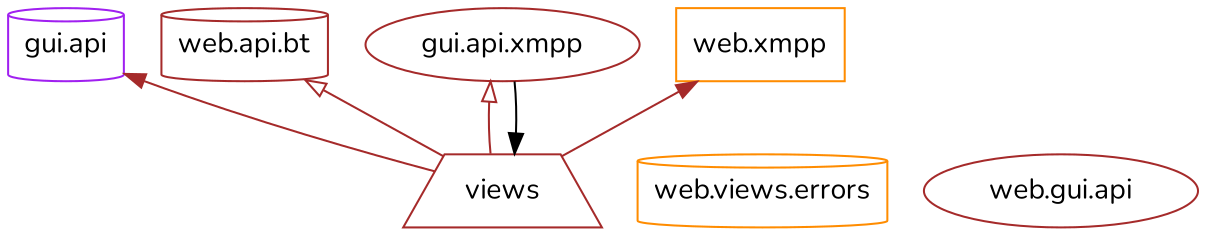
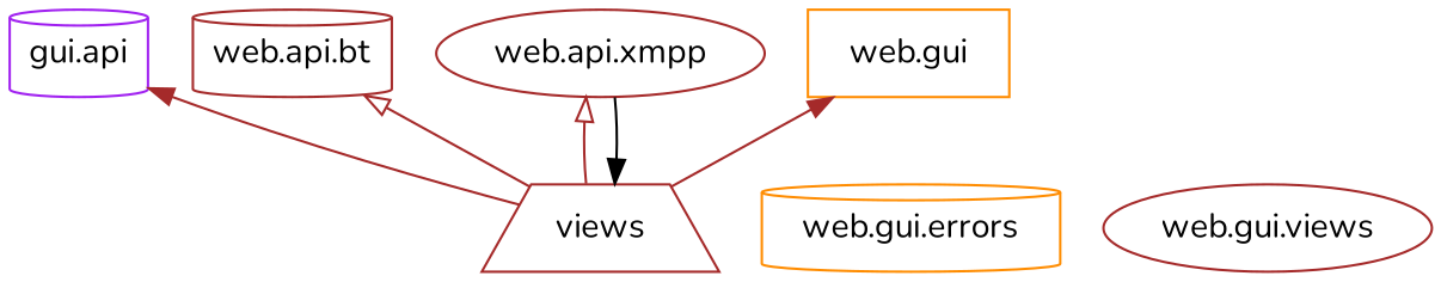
  digraph {
    fontname=Nunito
    rankdir=BT
    node [color=brown fontname=Nunito shape=cylinder]
    edge [arrowhead=normal arrowtail=none color=brown fontname=Nunito]
    n1 [label=views shape=trapezium]
    n2 [color=purple label="gui.api"]
    n3 [label="web.api.bt"]
-   n4 [label="gui.api.xmpp" shape=ellipse]
-   n5 [color=darkorange label="web.xmpp" shape=box]
-   n6 [color=darkorange label="web.views.errors"]
-   n7 [label="web.gui.api" shape=ellipse]
+   n4 [label="web.api.xmpp" shape=ellipse]
+   n5 [color=darkorange label="web.gui" shape=box]
+   n6 [color=darkorange label="web.gui.errors"]
+   n7 [label="web.gui.views" shape=ellipse]
    n1 -> n2
    n1 -> n3 [arrowhead=onormal]
    n1 -> n4 [arrowhead=onormal]
    n1 -> n5
    n4 -> n1 [color=black]
  }
